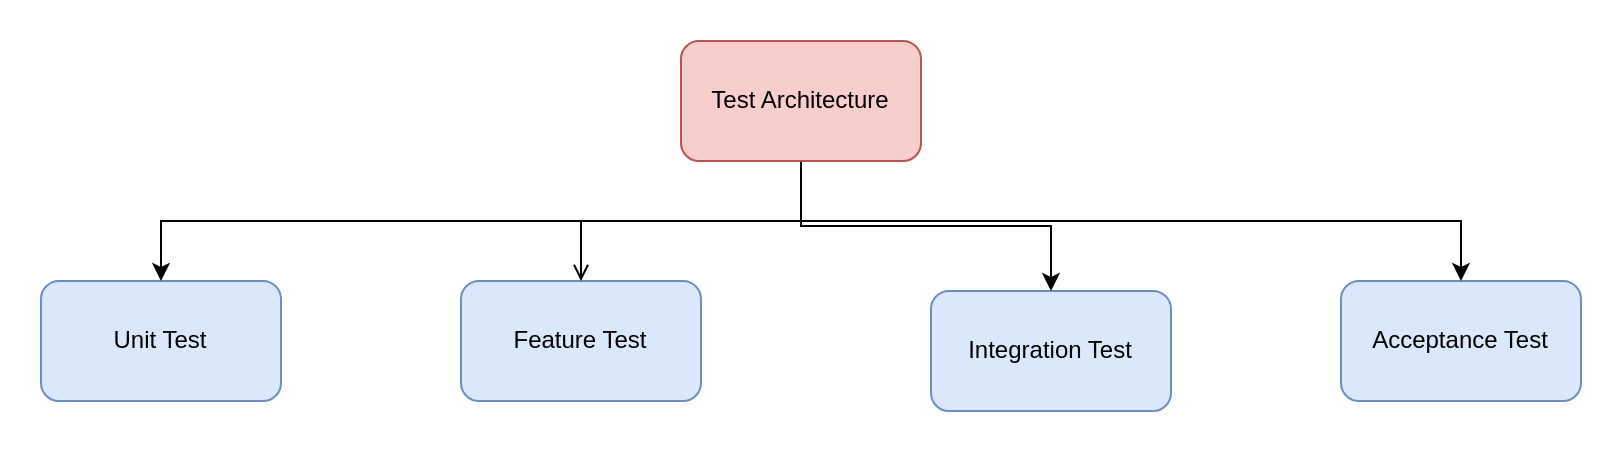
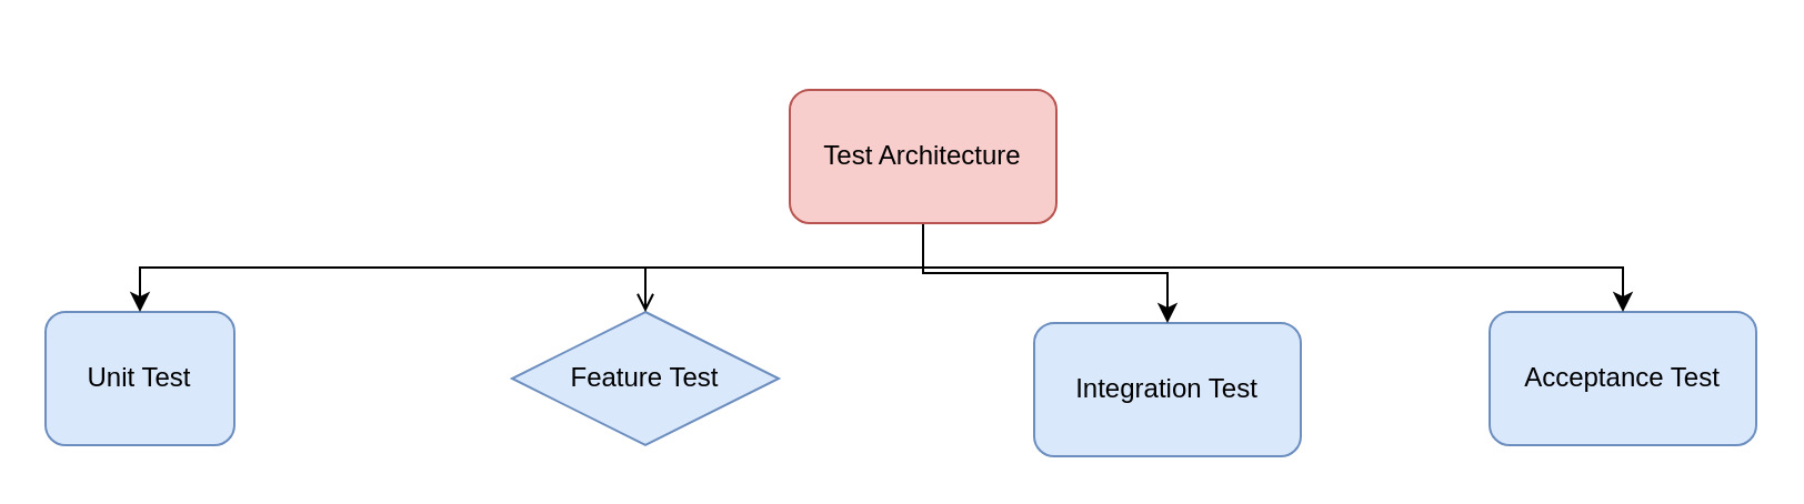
  <mxCell id="0" />
  <mxCell id="1" parent="0" />
- <mxCell id="2" value="Unit Test" style="rounded=1;whiteSpace=wrap;html=1;fillColor=#dae8fc;strokeColor=#6c8ebf;" vertex="1" parent="1"><mxGeometry x="20" y="140" width="120" height="60" as="geometry" /></mxCell>
- <mxCell id="3" value="Feature Test" style="rounded=1;whiteSpace=wrap;html=1;fillColor=#dae8fc;strokeColor=#6c8ebf;" vertex="1" parent="1"><mxGeometry x="230" y="140" width="120" height="60" as="geometry" /></mxCell>
+ <mxCell id="2" value="Unit Test" style="rounded=1;whiteSpace=wrap;html=1;fillColor=#dae8fc;strokeColor=#6c8ebf;" vertex="1" parent="1"><mxGeometry x="20" y="140" width="85" height="60" as="geometry" /></mxCell>
+ <mxCell id="3" value="Feature Test" style="rhombus;whiteSpace=wrap;html=1;fillColor=#dae8fc;strokeColor=#6c8ebf;" vertex="1" parent="1"><mxGeometry x="230" y="140" width="120" height="60" as="geometry" /></mxCell>
  <mxCell id="4" value="Integration Test" style="rounded=1;whiteSpace=wrap;html=1;fillColor=#dae8fc;strokeColor=#6c8ebf;" vertex="1" parent="1"><mxGeometry x="465" y="145" width="120" height="60" as="geometry" /></mxCell>
  <mxCell id="5" value="Acceptance Test" style="rounded=1;whiteSpace=wrap;html=1;fillColor=#dae8fc;strokeColor=#6c8ebf;" vertex="1" parent="1"><mxGeometry x="670" y="140" width="120" height="60" as="geometry" /></mxCell>
  <mxCell id="6" style="edgeStyle=orthogonalEdgeStyle;rounded=0;orthogonalLoop=1;jettySize=auto;html=1;exitX=0.5;exitY=1;exitDx=0;exitDy=0;entryX=0.5;entryY=0;entryDx=0;entryDy=0;endArrow=open;" edge="1" parent="1" source="10" target="3"><mxGeometry relative="1" as="geometry" /></mxCell>
  <mxCell id="7" style="edgeStyle=orthogonalEdgeStyle;rounded=0;orthogonalLoop=1;jettySize=auto;html=1;exitX=0.5;exitY=1;exitDx=0;exitDy=0;entryX=0.5;entryY=0;entryDx=0;entryDy=0;" edge="1" parent="1" source="10" target="4"><mxGeometry relative="1" as="geometry" /></mxCell>
  <mxCell id="8" style="edgeStyle=orthogonalEdgeStyle;rounded=0;orthogonalLoop=1;jettySize=auto;html=1;exitX=0.5;exitY=1;exitDx=0;exitDy=0;" edge="1" parent="1" source="10" target="5"><mxGeometry relative="1" as="geometry" /></mxCell>
  <mxCell id="9" style="edgeStyle=orthogonalEdgeStyle;rounded=0;orthogonalLoop=1;jettySize=auto;html=1;exitX=0.5;exitY=1;exitDx=0;exitDy=0;entryX=0.5;entryY=0;entryDx=0;entryDy=0;" edge="1" parent="1" source="10" target="2"><mxGeometry relative="1" as="geometry" /></mxCell>
- <mxCell id="10" value="Test Architecture" style="rounded=1;whiteSpace=wrap;html=1;fillColor=#f8cecc;strokeColor=#b85450;" vertex="1" parent="1"><mxGeometry x="340" y="20" width="120" height="60" as="geometry" /></mxCell>
+ <mxCell id="10" value="Test Architecture" style="rounded=1;whiteSpace=wrap;html=1;fillColor=#f8cecc;strokeColor=#b85450;" vertex="1" parent="1"><mxGeometry x="355" y="40" width="120" height="60" as="geometry" /></mxCell>
